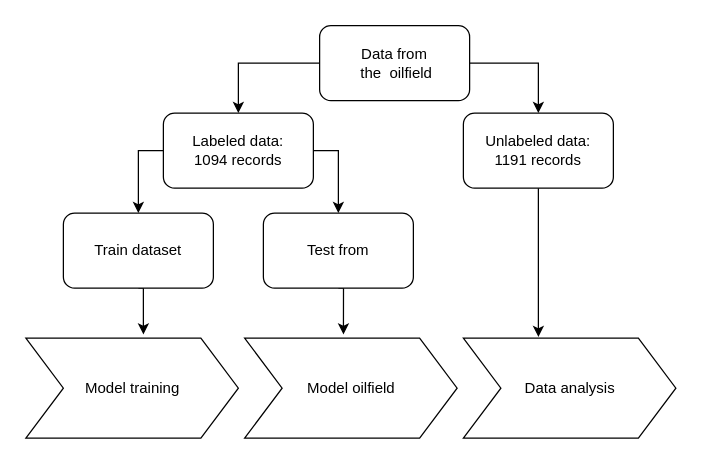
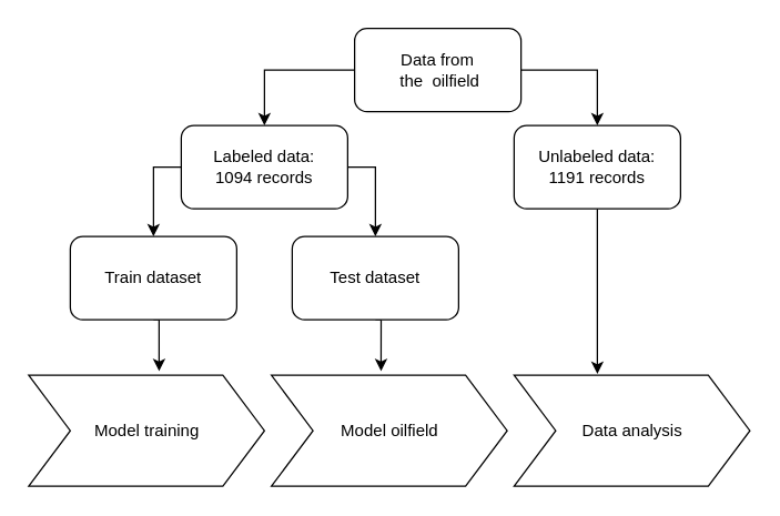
  <mxCell id="0" />
  <mxCell id="1" parent="0" />
  <mxCell id="2" style="edgeStyle=orthogonalEdgeStyle;rounded=0;orthogonalLoop=1;jettySize=auto;html=1;exitX=0;exitY=0.5;exitDx=0;exitDy=0;entryX=0.5;entryY=0;entryDx=0;entryDy=0;" edge="1" parent="1" source="4" target="7"><mxGeometry relative="1" as="geometry" /></mxCell>
  <mxCell id="3" style="edgeStyle=orthogonalEdgeStyle;rounded=0;orthogonalLoop=1;jettySize=auto;html=1;exitX=1;exitY=0.5;exitDx=0;exitDy=0;entryX=0.5;entryY=0;entryDx=0;entryDy=0;" edge="1" parent="1" source="4" target="9"><mxGeometry relative="1" as="geometry" /></mxCell>
  <mxCell id="4" value="Data from&lt;br&gt;&amp;nbsp;the&amp;nbsp;&amp;nbsp;oilfield" style="rounded=1;whiteSpace=wrap;html=1;" vertex="1" parent="1"><mxGeometry x="255" y="20" width="120" height="60" as="geometry" /></mxCell>
  <mxCell id="5" style="edgeStyle=orthogonalEdgeStyle;rounded=0;orthogonalLoop=1;jettySize=auto;html=1;exitX=0;exitY=0.5;exitDx=0;exitDy=0;" edge="1" parent="1" source="7" target="11"><mxGeometry relative="1" as="geometry" /></mxCell>
  <mxCell id="6" style="edgeStyle=orthogonalEdgeStyle;rounded=0;orthogonalLoop=1;jettySize=auto;html=1;exitX=1;exitY=0.5;exitDx=0;exitDy=0;" edge="1" parent="1" source="7" target="13"><mxGeometry relative="1" as="geometry" /></mxCell>
  <mxCell id="7" value="Labeled data:&lt;br&gt;1094 records" style="rounded=1;whiteSpace=wrap;html=1;" vertex="1" parent="1"><mxGeometry x="130" y="90" width="120" height="60" as="geometry" /></mxCell>
  <mxCell id="8" style="edgeStyle=orthogonalEdgeStyle;rounded=0;orthogonalLoop=1;jettySize=auto;html=1;exitX=0.5;exitY=1;exitDx=0;exitDy=0;entryX=0.353;entryY=-0.012;entryDx=0;entryDy=0;entryPerimeter=0;" edge="1" parent="1" source="9" target="16"><mxGeometry relative="1" as="geometry" /></mxCell>
  <mxCell id="9" value="Unlabeled data:&lt;br&gt;1191 records" style="rounded=1;whiteSpace=wrap;html=1;" vertex="1" parent="1"><mxGeometry x="370" y="90" width="120" height="60" as="geometry" /></mxCell>
  <mxCell id="10" style="edgeStyle=orthogonalEdgeStyle;rounded=0;orthogonalLoop=1;jettySize=auto;html=1;exitX=0.5;exitY=1;exitDx=0;exitDy=0;entryX=0.553;entryY=-0.037;entryDx=0;entryDy=0;entryPerimeter=0;" edge="1" parent="1" source="11" target="14"><mxGeometry relative="1" as="geometry" /></mxCell>
  <mxCell id="11" value="Train dataset" style="rounded=1;whiteSpace=wrap;html=1;" vertex="1" parent="1"><mxGeometry x="50" y="170" width="120" height="60" as="geometry" /></mxCell>
  <mxCell id="12" style="edgeStyle=orthogonalEdgeStyle;rounded=0;orthogonalLoop=1;jettySize=auto;html=1;exitX=0.5;exitY=1;exitDx=0;exitDy=0;entryX=0.465;entryY=-0.037;entryDx=0;entryDy=0;entryPerimeter=0;" edge="1" parent="1" source="13" target="15"><mxGeometry relative="1" as="geometry" /></mxCell>
- <mxCell id="13" value="Test from" style="rounded=1;whiteSpace=wrap;html=1;" vertex="1" parent="1"><mxGeometry x="210" y="170" width="120" height="60" as="geometry" /></mxCell>
+ <mxCell id="13" value="Test dataset" style="rounded=1;whiteSpace=wrap;html=1;" vertex="1" parent="1"><mxGeometry x="210" y="170" width="120" height="60" as="geometry" /></mxCell>
  <mxCell id="14" value="Model training" style="html=1;shadow=0;dashed=0;align=center;verticalAlign=middle;shape=mxgraph.arrows2.arrow;dy=0;dx=30;notch=30;" vertex="1" parent="1"><mxGeometry x="20" y="270" width="170" height="80" as="geometry" /></mxCell>
  <mxCell id="15" value="Model oilfield" style="html=1;shadow=0;dashed=0;align=center;verticalAlign=middle;shape=mxgraph.arrows2.arrow;dy=0;dx=30;notch=30;" vertex="1" parent="1"><mxGeometry x="195" y="270" width="170" height="80" as="geometry" /></mxCell>
  <mxCell id="16" value="Data analysis" style="html=1;shadow=0;dashed=0;align=center;verticalAlign=middle;shape=mxgraph.arrows2.arrow;dy=0;dx=30;notch=30;" vertex="1" parent="1"><mxGeometry x="370" y="270" width="170" height="80" as="geometry" /></mxCell>
